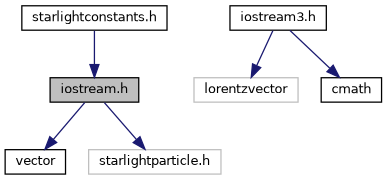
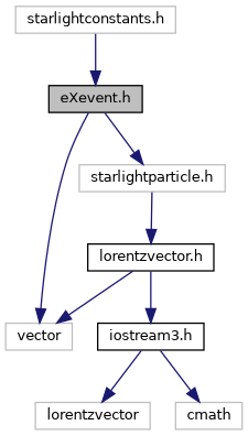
  digraph {
    node [color=black fontname=Helvetica fontsize=10 shape=record]
    edge [color=midnightblue fontname=Helvetica fontsize=10 labelfontname=Helvetica labelfontsize=10 style=solid]
-   n1 [fillcolor=grey75 fontcolor=black height=0.2 label="iostream.h" style=filled width=0.4]
-   n2 [height=0.2 label=vector width=0.4]
+   n1 [fillcolor=grey75 fontcolor=black height=0.2 label="eXevent.h" style=filled width=0.4]
+   n2 [color=grey75 height=0.2 label=vector width=0.4]
    n3 [color=grey75 height=0.2 label="starlightparticle.h" width=0.4]
-   n4 [height=0.2 label="starlightconstants.h" width=0.4]
+   n4 [color=grey75 height=0.2 label="starlightconstants.h" width=0.4]
+   n5 [height=0.2 label="lorentzvector.h" width=0.4]
    n6 [height=0.2 label="iostream3.h" width=0.4]
    n7 [color=grey75 height=0.2 label=lorentzvector width=0.4]
-   n8 [height=0.2 label=cmath width=0.4]
+   n8 [color=grey75 height=0.2 label=cmath width=0.4]
    n1 -> n2
    n1 -> n3
+   n3 -> n5
    n4 -> n1
+   n5 -> n2
+   n5 -> n6
    n6 -> n7
    n6 -> n8
  }
